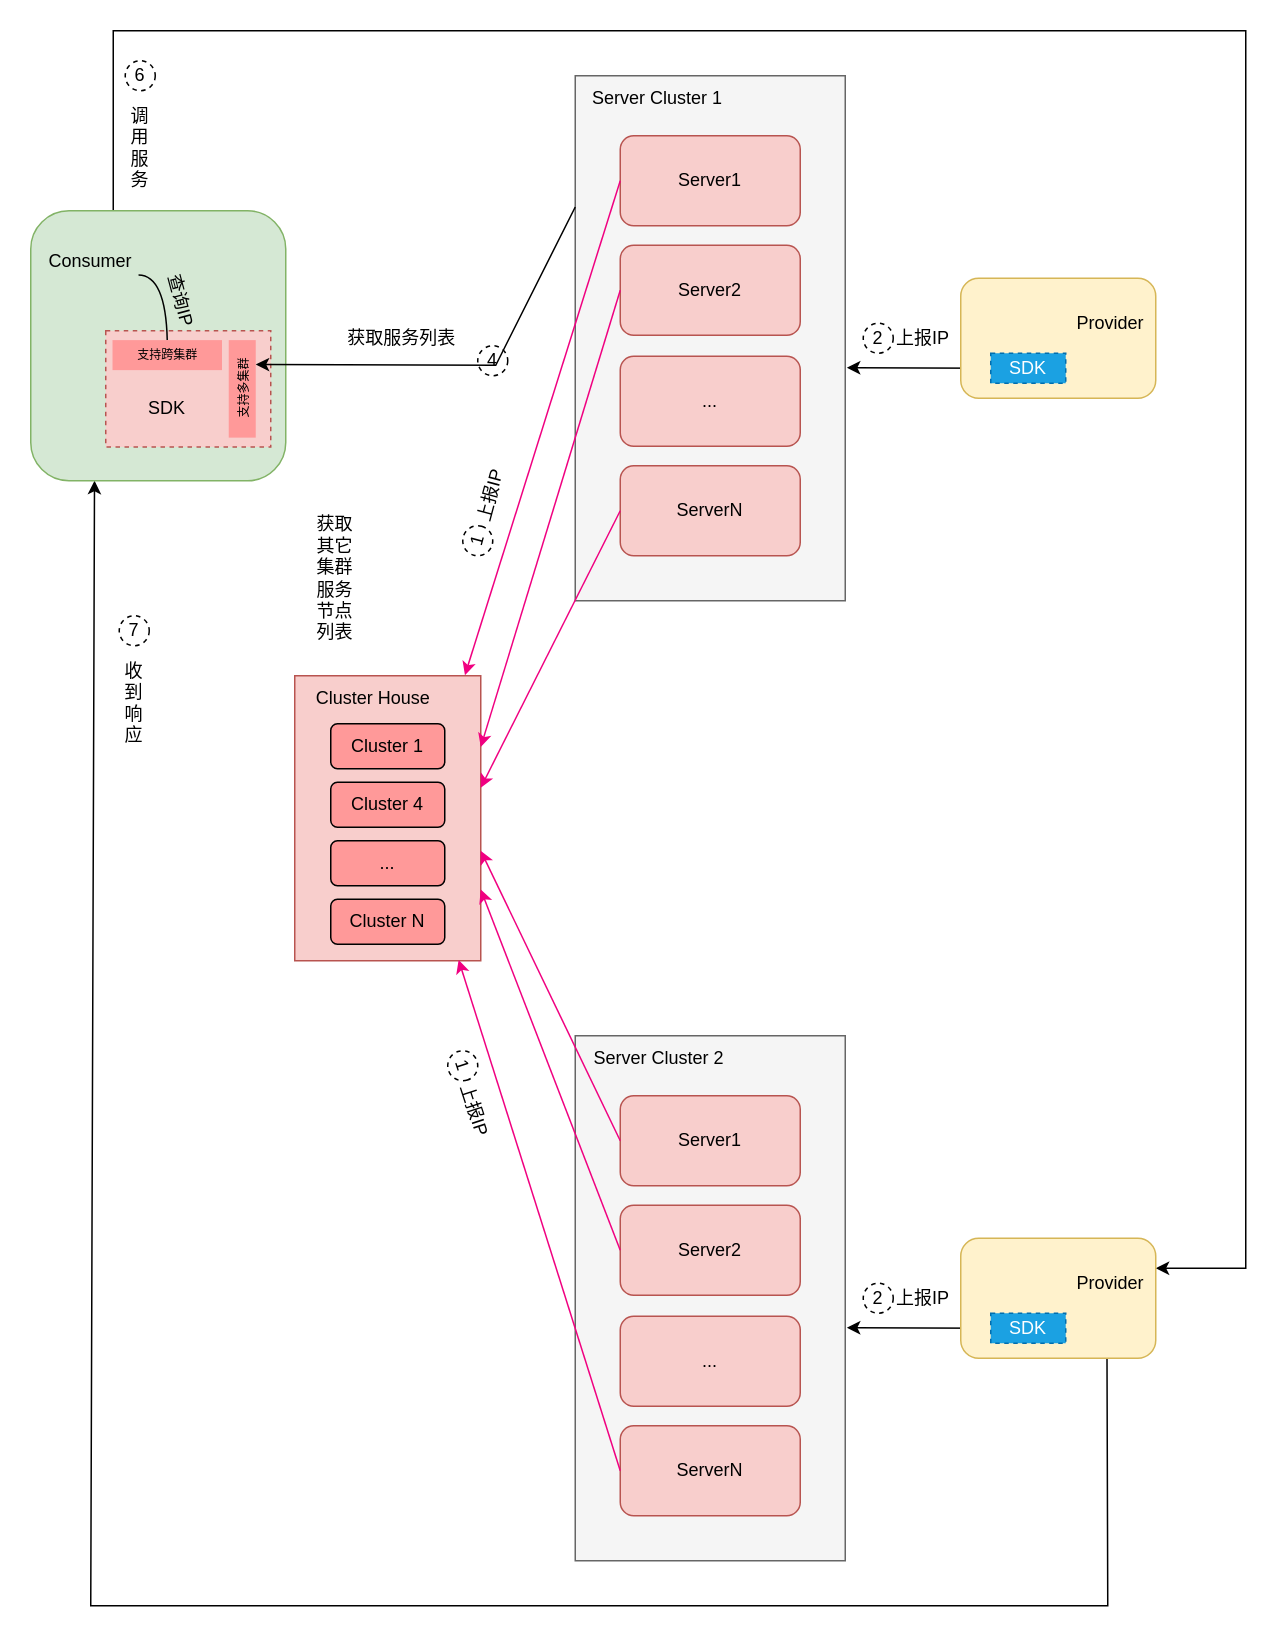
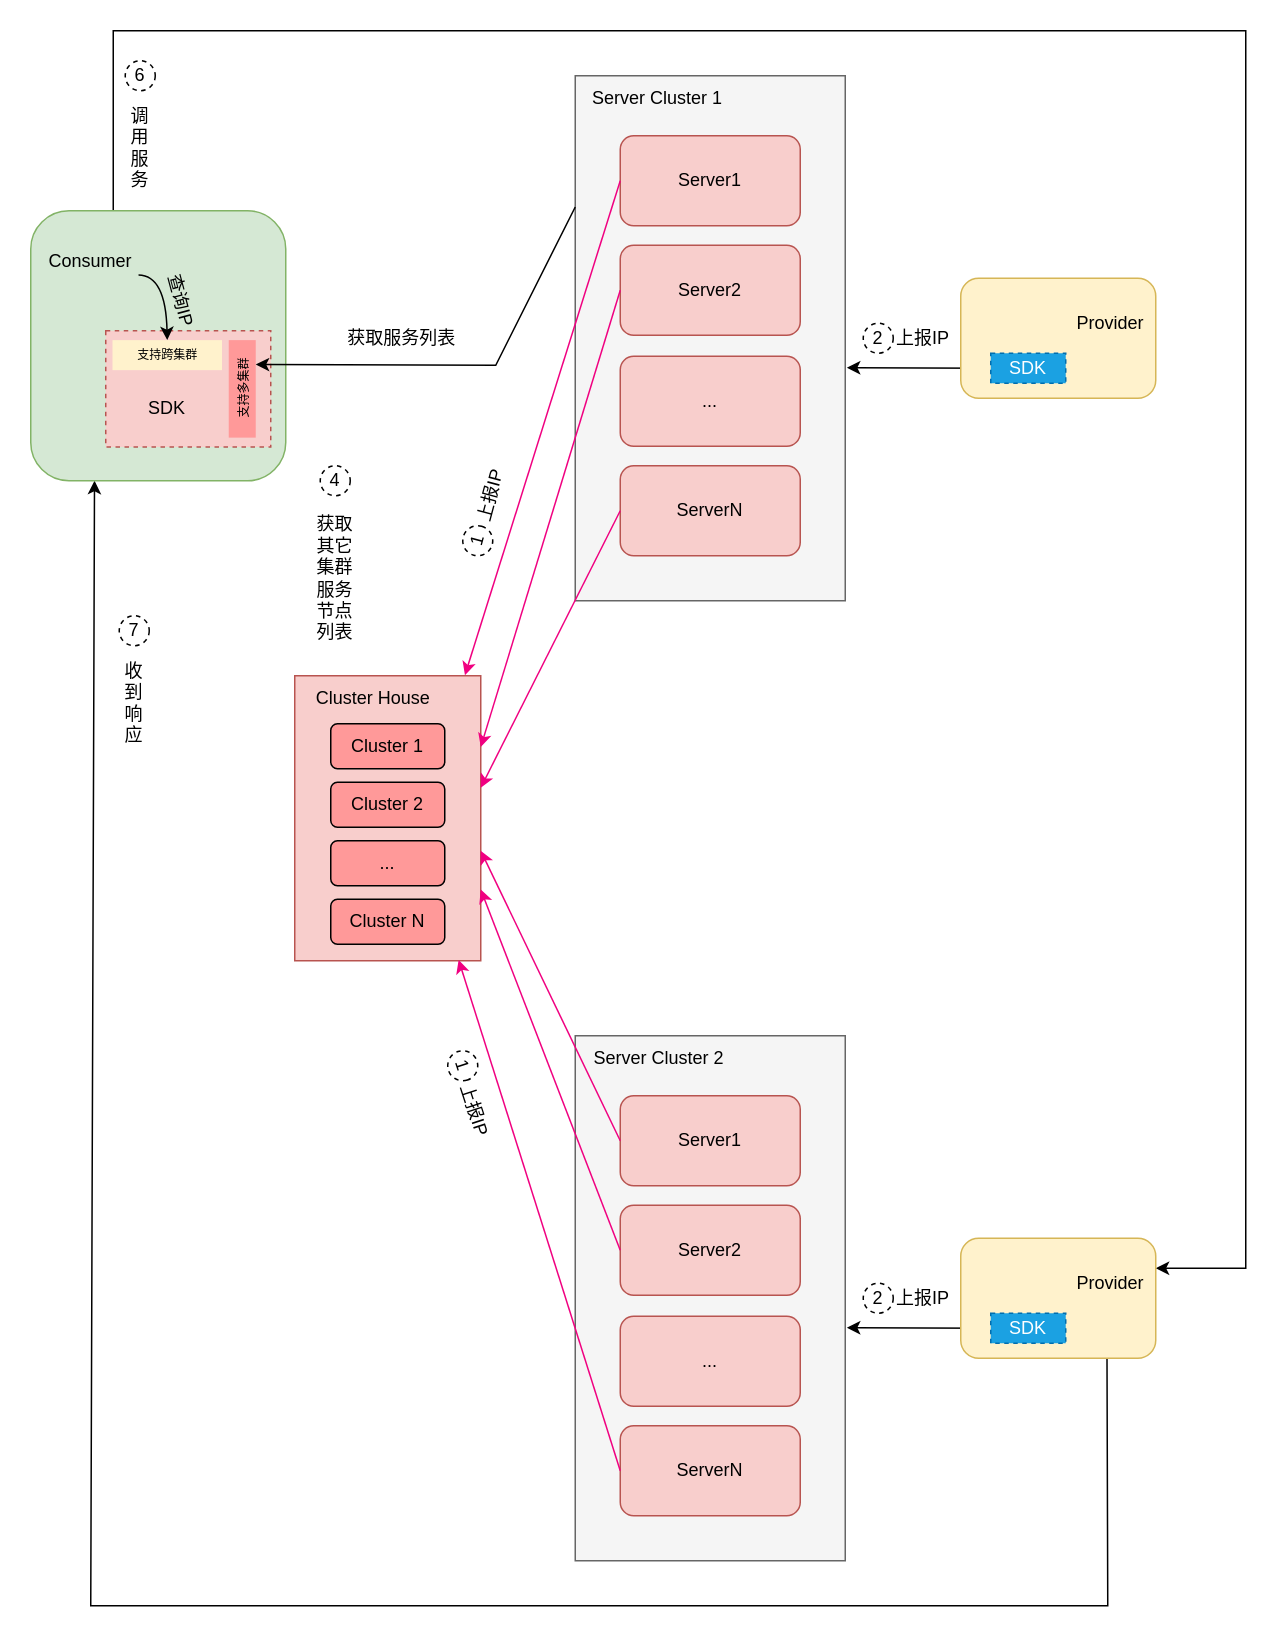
  <mxCell id="0" />
  <mxCell id="1" parent="0" />
  <mxCell id="2" value="" style="group" vertex="1" connectable="0" parent="1"><mxGeometry x="383" y="50" width="180" height="350" as="geometry" /></mxCell>
  <mxCell id="3" value="" style="rounded=0;whiteSpace=wrap;html=1;fillColor=#f5f5f5;strokeColor=#666666;fontColor=#333333;" vertex="1" parent="2"><mxGeometry width="180" height="350" as="geometry" /></mxCell>
  <mxCell id="4" value="Server1" style="rounded=1;whiteSpace=wrap;html=1;fillColor=#f8cecc;strokeColor=#b85450;" vertex="1" parent="2"><mxGeometry x="30" y="40" width="120" height="60" as="geometry" /></mxCell>
  <mxCell id="5" value="Server2" style="rounded=1;whiteSpace=wrap;html=1;fillColor=#f8cecc;strokeColor=#b85450;" vertex="1" parent="2"><mxGeometry x="30" y="113" width="120" height="60" as="geometry" /></mxCell>
  <mxCell id="6" value="ServerN" style="rounded=1;whiteSpace=wrap;html=1;fillColor=#f8cecc;strokeColor=#b85450;" vertex="1" parent="2"><mxGeometry x="30" y="260" width="120" height="60" as="geometry" /></mxCell>
  <mxCell id="7" value="..." style="rounded=1;whiteSpace=wrap;html=1;fillColor=#f8cecc;strokeColor=#b85450;" vertex="1" parent="2"><mxGeometry x="30" y="187" width="120" height="60" as="geometry" /></mxCell>
  <mxCell id="8" value="Server Cluster 1" style="text;html=1;strokeColor=none;fillColor=none;align=center;verticalAlign=middle;whiteSpace=wrap;rounded=0;" vertex="1" parent="2"><mxGeometry x="5" width="100" height="30" as="geometry" /></mxCell>
  <mxCell id="9" value="" style="endArrow=classic;html=1;rounded=0;exitX=0;exitY=0.5;exitDx=0;exitDy=0;entryX=1.006;entryY=0.556;entryDx=0;entryDy=0;entryPerimeter=0;" edge="1" parent="1" source="48" target="3"><mxGeometry width="50" height="50" relative="1" as="geometry"><mxPoint x="580" y="540" as="sourcePoint" /><mxPoint x="630" y="490" as="targetPoint" /></mxGeometry></mxCell>
  <mxCell id="10" value="上报IP" style="text;html=1;strokeColor=none;fillColor=none;align=center;verticalAlign=middle;whiteSpace=wrap;rounded=0;dashed=1;" vertex="1" parent="1"><mxGeometry x="585" y="210" width="60" height="30" as="geometry" /></mxCell>
  <mxCell id="11" value="获取其它集群服务节点列表" style="text;html=1;strokeColor=none;fillColor=none;align=center;verticalAlign=middle;whiteSpace=wrap;rounded=0;dashed=1;" vertex="1" parent="1"><mxGeometry x="206" y="370" width="34" height="30" as="geometry" /></mxCell>
  <mxCell id="12" value="2" style="ellipse;whiteSpace=wrap;html=1;aspect=fixed;dashed=1;fillColor=none;" vertex="1" parent="1"><mxGeometry x="575" y="215" width="20" height="20" as="geometry" /></mxCell>
  <mxCell id="13" value="" style="group" vertex="1" connectable="0" parent="1"><mxGeometry x="383" y="690" width="180" height="350" as="geometry" /></mxCell>
  <mxCell id="14" value="" style="rounded=0;whiteSpace=wrap;html=1;fillColor=#f5f5f5;strokeColor=#666666;fontColor=#333333;" vertex="1" parent="13"><mxGeometry width="180" height="350" as="geometry" /></mxCell>
  <mxCell id="15" value="Server1" style="rounded=1;whiteSpace=wrap;html=1;fillColor=#f8cecc;strokeColor=#b85450;" vertex="1" parent="13"><mxGeometry x="30" y="40" width="120" height="60" as="geometry" /></mxCell>
  <mxCell id="16" value="Server2" style="rounded=1;whiteSpace=wrap;html=1;fillColor=#f8cecc;strokeColor=#b85450;" vertex="1" parent="13"><mxGeometry x="30" y="113" width="120" height="60" as="geometry" /></mxCell>
  <mxCell id="17" value="ServerN" style="rounded=1;whiteSpace=wrap;html=1;fillColor=#f8cecc;strokeColor=#b85450;" vertex="1" parent="13"><mxGeometry x="30" y="260" width="120" height="60" as="geometry" /></mxCell>
  <mxCell id="18" value="..." style="rounded=1;whiteSpace=wrap;html=1;fillColor=#f8cecc;strokeColor=#b85450;" vertex="1" parent="13"><mxGeometry x="30" y="187" width="120" height="60" as="geometry" /></mxCell>
  <mxCell id="19" value="Server Cluster 2" style="text;html=1;strokeColor=none;fillColor=none;align=center;verticalAlign=middle;whiteSpace=wrap;rounded=0;" vertex="1" parent="13"><mxGeometry x="6" width="100" height="30" as="geometry" /></mxCell>
  <mxCell id="20" value="" style="endArrow=classic;html=1;rounded=0;exitX=0;exitY=0.5;exitDx=0;exitDy=0;entryX=1.006;entryY=0.556;entryDx=0;entryDy=0;entryPerimeter=0;" edge="1" parent="1" source="51" target="14"><mxGeometry width="50" height="50" relative="1" as="geometry"><mxPoint x="580" y="1180" as="sourcePoint" /><mxPoint x="630" y="1130" as="targetPoint" /></mxGeometry></mxCell>
  <mxCell id="21" value="" style="endArrow=classic;html=1;rounded=0;exitX=0.75;exitY=0;exitDx=0;exitDy=0;entryX=1;entryY=0.25;entryDx=0;entryDy=0;" edge="1" parent="1" source="54" target="49"><mxGeometry width="50" height="50" relative="1" as="geometry"><mxPoint x="130" y="1040" as="sourcePoint" /><mxPoint x="180" y="990" as="targetPoint" /><Array as="points"><mxPoint x="75" y="20" /><mxPoint x="830" y="20" /><mxPoint x="830" y="845" /></Array></mxGeometry></mxCell>
  <mxCell id="22" value="" style="endArrow=classic;html=1;rounded=0;exitX=0.75;exitY=1;exitDx=0;exitDy=0;entryX=0.25;entryY=1;entryDx=0;entryDy=0;" edge="1" parent="1" source="49" target="53"><mxGeometry width="50" height="50" relative="1" as="geometry"><mxPoint x="700" y="1090" as="sourcePoint" /><mxPoint x="750" y="1040" as="targetPoint" /><Array as="points"><mxPoint x="738" y="1070" /><mxPoint x="60" y="1070" /></Array></mxGeometry></mxCell>
  <mxCell id="23" value="上报IP" style="text;html=1;strokeColor=none;fillColor=none;align=center;verticalAlign=middle;whiteSpace=wrap;rounded=0;dashed=1;" vertex="1" parent="1"><mxGeometry x="585" y="850" width="60" height="30" as="geometry" /></mxCell>
  <mxCell id="24" value="2" style="ellipse;whiteSpace=wrap;html=1;aspect=fixed;dashed=1;fillColor=none;" vertex="1" parent="1"><mxGeometry x="575" y="855" width="20" height="20" as="geometry" /></mxCell>
  <mxCell id="25" value="收到响应" style="text;html=1;strokeColor=none;fillColor=none;align=center;verticalAlign=middle;whiteSpace=wrap;rounded=0;dashed=1;" vertex="1" parent="1"><mxGeometry x="83" y="440" width="12" height="55" as="geometry" /></mxCell>
  <mxCell id="26" value="7" style="ellipse;whiteSpace=wrap;html=1;aspect=fixed;dashed=1;fillColor=none;" vertex="1" parent="1"><mxGeometry x="79" y="410" width="20" height="20" as="geometry" /></mxCell>
  <mxCell id="27" value="" style="rounded=0;whiteSpace=wrap;html=1;fillColor=#f8cecc;strokeColor=#b85450;" vertex="1" parent="1"><mxGeometry x="196" y="450" width="124" height="190" as="geometry" /></mxCell>
  <mxCell id="28" value="Cluster House" style="text;html=1;strokeColor=none;fillColor=none;align=center;verticalAlign=middle;whiteSpace=wrap;rounded=0;" vertex="1" parent="1"><mxGeometry x="196" y="450" width="105" height="30" as="geometry" /></mxCell>
  <mxCell id="29" value="" style="endArrow=classic;html=1;rounded=0;exitX=0;exitY=0.5;exitDx=0;exitDy=0;entryX=0.915;entryY=-0.002;entryDx=0;entryDy=0;strokeColor=#F00080;entryPerimeter=0;" edge="1" parent="1" source="4" target="27"><mxGeometry width="50" height="50" relative="1" as="geometry"><mxPoint x="490" y="580" as="sourcePoint" /><mxPoint x="540" y="530" as="targetPoint" /></mxGeometry></mxCell>
  <mxCell id="30" value="" style="endArrow=classic;html=1;rounded=0;exitX=0;exitY=0.5;exitDx=0;exitDy=0;entryX=1;entryY=0.25;entryDx=0;entryDy=0;strokeColor=#F00080;" edge="1" parent="1" source="5" target="27"><mxGeometry width="50" height="50" relative="1" as="geometry"><mxPoint x="423" y="203" as="sourcePoint" /><mxPoint x="329.504" y="476.34" as="targetPoint" /></mxGeometry></mxCell>
  <mxCell id="31" value="" style="endArrow=classic;html=1;rounded=0;exitX=0;exitY=0.5;exitDx=0;exitDy=0;entryX=1;entryY=0.393;entryDx=0;entryDy=0;strokeColor=#F00080;entryPerimeter=0;" edge="1" parent="1" source="6" target="27"><mxGeometry width="50" height="50" relative="1" as="geometry"><mxPoint x="423" y="277" as="sourcePoint" /><mxPoint x="330" y="507.5" as="targetPoint" /></mxGeometry></mxCell>
  <mxCell id="32" value="" style="endArrow=classic;html=1;rounded=0;entryX=1;entryY=0.614;entryDx=0;entryDy=0;strokeColor=#F00080;exitX=0;exitY=0.5;exitDx=0;exitDy=0;entryPerimeter=0;" edge="1" parent="1" source="15" target="27"><mxGeometry width="50" height="50" relative="1" as="geometry"><mxPoint x="410" y="550" as="sourcePoint" /><mxPoint x="330" y="534.67" as="targetPoint" /></mxGeometry></mxCell>
  <mxCell id="33" value="" style="endArrow=classic;html=1;rounded=0;entryX=1;entryY=0.75;entryDx=0;entryDy=0;strokeColor=#F00080;exitX=0;exitY=0.5;exitDx=0;exitDy=0;" edge="1" parent="1" source="16" target="27"><mxGeometry width="50" height="50" relative="1" as="geometry"><mxPoint x="423" y="770" as="sourcePoint" /><mxPoint x="330" y="576.66" as="targetPoint" /></mxGeometry></mxCell>
  <mxCell id="34" value="" style="endArrow=classic;html=1;rounded=0;entryX=0.881;entryY=0.997;entryDx=0;entryDy=0;strokeColor=#F00080;entryPerimeter=0;exitX=0;exitY=0.5;exitDx=0;exitDy=0;" edge="1" parent="1" source="17" target="27"><mxGeometry width="50" height="50" relative="1" as="geometry"><mxPoint x="360" y="930" as="sourcePoint" /><mxPoint x="330" y="602.5" as="targetPoint" /></mxGeometry></mxCell>
  <mxCell id="35" value="" style="group;rotation=-75;" vertex="1" connectable="0" parent="1"><mxGeometry x="290" y="320" width="70" height="30" as="geometry" /></mxCell>
  <mxCell id="36" value="上报IP" style="text;html=1;strokeColor=none;fillColor=none;align=center;verticalAlign=middle;whiteSpace=wrap;rounded=0;dashed=1;rotation=-75;" vertex="1" parent="35"><mxGeometry x="7" y="-5" width="60" height="30" as="geometry" /></mxCell>
  <mxCell id="37" value="1" style="ellipse;whiteSpace=wrap;html=1;aspect=fixed;dashed=1;fillColor=none;rotation=-75;" vertex="1" parent="35"><mxGeometry x="18" y="30" width="20" height="20" as="geometry" /></mxCell>
  <mxCell id="38" value="" style="group;rotation=71.9;" vertex="1" connectable="0" parent="1"><mxGeometry x="280" y="720" width="70" height="30" as="geometry" /></mxCell>
  <mxCell id="39" value="上报IP" style="text;html=1;strokeColor=none;fillColor=none;align=center;verticalAlign=middle;whiteSpace=wrap;rounded=0;dashed=1;rotation=71.9;" vertex="1" parent="38"><mxGeometry x="6" y="5" width="60" height="30" as="geometry" /></mxCell>
  <mxCell id="40" value="1" style="ellipse;whiteSpace=wrap;html=1;aspect=fixed;dashed=1;fillColor=none;rotation=71.9;" vertex="1" parent="38"><mxGeometry x="18" y="-20" width="20" height="20" as="geometry" /></mxCell>
  <mxCell id="41" value="Cluster 1" style="rounded=1;whiteSpace=wrap;html=1;fillColor=#FF9999;" vertex="1" parent="1"><mxGeometry x="220" y="482" width="76" height="30" as="geometry" /></mxCell>
- <mxCell id="42" value="Cluster 4" style="rounded=1;whiteSpace=wrap;html=1;fillColor=#FF9999;" vertex="1" parent="1"><mxGeometry x="220" y="521" width="76" height="30" as="geometry" /></mxCell>
+ <mxCell id="42" value="Cluster 2" style="rounded=1;whiteSpace=wrap;html=1;fillColor=#FF9999;" vertex="1" parent="1"><mxGeometry x="220" y="521" width="76" height="30" as="geometry" /></mxCell>
  <mxCell id="43" value="..." style="rounded=1;whiteSpace=wrap;html=1;fillColor=#FF9999;" vertex="1" parent="1"><mxGeometry x="220" y="560" width="76" height="30" as="geometry" /></mxCell>
  <mxCell id="44" value="Cluster N" style="rounded=1;whiteSpace=wrap;html=1;fillColor=#FF9999;" vertex="1" parent="1"><mxGeometry x="220" y="599" width="76" height="30" as="geometry" /></mxCell>
- <mxCell id="45" value="4" style="ellipse;whiteSpace=wrap;html=1;aspect=fixed;dashed=1;fillColor=none;" vertex="1" parent="1"><mxGeometry x="318" y="230" width="20" height="20" as="geometry" /></mxCell>
+ <mxCell id="45" value="4" style="ellipse;whiteSpace=wrap;html=1;aspect=fixed;dashed=1;fillColor=none;" vertex="1" parent="1"><mxGeometry x="213" y="310" width="20" height="20" as="geometry" /></mxCell>
  <mxCell id="46" value="" style="rounded=1;whiteSpace=wrap;html=1;fillColor=#fff2cc;strokeColor=#d6b656;" vertex="1" parent="1"><mxGeometry x="640" y="185" width="130" height="80" as="geometry" /></mxCell>
  <mxCell id="47" value="Provider" style="text;html=1;strokeColor=none;fillColor=none;align=center;verticalAlign=middle;whiteSpace=wrap;rounded=0;" vertex="1" parent="1"><mxGeometry x="710" y="199.5" width="60" height="30" as="geometry" /></mxCell>
  <mxCell id="48" value="SDK" style="rounded=0;whiteSpace=wrap;html=1;fillColor=#1ba1e2;strokeColor=#006EAF;fontColor=#ffffff;dashed=1;" vertex="1" parent="1"><mxGeometry x="660" y="235" width="50" height="20" as="geometry" /></mxCell>
  <mxCell id="49" value="" style="rounded=1;whiteSpace=wrap;html=1;fillColor=#fff2cc;strokeColor=#d6b656;" vertex="1" parent="1"><mxGeometry x="640" y="825" width="130" height="80" as="geometry" /></mxCell>
  <mxCell id="50" value="Provider" style="text;html=1;strokeColor=none;fillColor=none;align=center;verticalAlign=middle;whiteSpace=wrap;rounded=0;" vertex="1" parent="1"><mxGeometry x="710" y="840" width="60" height="30" as="geometry" /></mxCell>
  <mxCell id="51" value="SDK" style="rounded=0;whiteSpace=wrap;html=1;fillColor=#1ba1e2;strokeColor=#006EAF;fontColor=#ffffff;dashed=1;" vertex="1" parent="1"><mxGeometry x="660" y="875" width="50" height="20" as="geometry" /></mxCell>
  <mxCell id="52" value="" style="group" vertex="1" connectable="0" parent="1"><mxGeometry x="20" y="140" width="170" height="180" as="geometry" /></mxCell>
  <mxCell id="53" value="" style="rounded=1;whiteSpace=wrap;html=1;fillColor=#d5e8d4;strokeColor=#82b366;" vertex="1" parent="52"><mxGeometry width="170" height="180" as="geometry" /></mxCell>
  <mxCell id="54" value="Consumer" style="text;html=1;strokeColor=none;fillColor=none;align=center;verticalAlign=middle;whiteSpace=wrap;rounded=0;" vertex="1" parent="52"><mxGeometry x="10" width="60" height="67.5" as="geometry" /></mxCell>
  <mxCell id="55" value="" style="rounded=0;whiteSpace=wrap;html=1;fillColor=#f8cecc;strokeColor=#b85450;dashed=1;" vertex="1" parent="52"><mxGeometry x="50" y="80" width="110" height="77.5" as="geometry" /></mxCell>
- <mxCell id="56" value="" style="curved=1;endArrow=none;html=1;rounded=0;exitX=1.031;exitY=0.634;exitDx=0;exitDy=0;entryX=0.5;entryY=0;entryDx=0;entryDy=0;exitPerimeter=0;" edge="1" parent="52" source="54" target="60"><mxGeometry width="50" height="50" as="geometry"><mxPoint x="140" y="528.75" as="sourcePoint" /><mxPoint x="190" y="416.25" as="targetPoint" /><Array as="points"><mxPoint x="90" y="43" /></Array></mxGeometry></mxCell>
+ <mxCell id="56" value="" style="curved=1;endArrow=classic;html=1;rounded=0;exitX=1.031;exitY=0.634;exitDx=0;exitDy=0;entryX=0.5;entryY=0;entryDx=0;entryDy=0;exitPerimeter=0;" edge="1" parent="52" source="54" target="60"><mxGeometry width="50" height="50" as="geometry"><mxPoint x="140" y="528.75" as="sourcePoint" /><mxPoint x="190" y="416.25" as="targetPoint" /><Array as="points"><mxPoint x="90" y="43" /></Array></mxGeometry></mxCell>
  <mxCell id="57" value="查询IP" style="text;html=1;strokeColor=none;fillColor=none;align=center;verticalAlign=middle;whiteSpace=wrap;rounded=0;dashed=1;rotation=75;" vertex="1" parent="52"><mxGeometry x="70" y="45.5" width="60" height="29.5" as="geometry" /></mxCell>
  <mxCell id="58" value="&lt;font style=&quot;font-size: 8px&quot;&gt;支持多集群&lt;/font&gt;" style="rounded=0;whiteSpace=wrap;html=1;fillColor=#FF9999;strokeColor=none;horizontal=0;align=center;verticalAlign=bottom;" vertex="1" parent="52"><mxGeometry x="132" y="86.25" width="18" height="65" as="geometry" /></mxCell>
  <mxCell id="59" style="edgeStyle=none;rounded=0;orthogonalLoop=1;jettySize=auto;html=1;entryX=0;entryY=0.5;entryDx=0;entryDy=0;strokeColor=#F00080;" edge="1" parent="52" source="58" target="58"><mxGeometry relative="1" as="geometry" /></mxCell>
- <mxCell id="60" value="支持跨集群" style="rounded=0;whiteSpace=wrap;html=1;fillColor=#FF9999;strokeColor=none;rotation=0;horizontal=1;fontSize=8;" vertex="1" parent="52"><mxGeometry x="54.5" y="86.25" width="73" height="20" as="geometry" /></mxCell>
+ <mxCell id="60" value="支持跨集群" style="rounded=0;whiteSpace=wrap;html=1;fillColor=#fff2cc;strokeColor=none;rotation=0;horizontal=1;fontSize=8;" vertex="1" parent="52"><mxGeometry x="54.5" y="86.25" width="73" height="20" as="geometry" /></mxCell>
  <mxCell id="61" value="&lt;font style=&quot;font-size: 12px&quot;&gt;SDK&lt;/font&gt;" style="text;html=1;strokeColor=none;fillColor=none;align=center;verticalAlign=middle;whiteSpace=wrap;rounded=0;fontSize=8;" vertex="1" parent="52"><mxGeometry x="61" y="117" width="60" height="30" as="geometry" /></mxCell>
  <mxCell id="62" value="调用服务" style="text;html=1;strokeColor=none;fillColor=none;align=center;verticalAlign=middle;whiteSpace=wrap;rounded=0;dashed=1;" vertex="1" parent="1"><mxGeometry x="87" y="70" width="12" height="55" as="geometry" /></mxCell>
  <mxCell id="63" value="6" style="ellipse;whiteSpace=wrap;html=1;aspect=fixed;dashed=1;fillColor=none;" vertex="1" parent="1"><mxGeometry x="83" y="40" width="20" height="20" as="geometry" /></mxCell>
  <mxCell id="64" value="" style="endArrow=classic;html=1;rounded=0;exitX=0;exitY=0.25;exitDx=0;exitDy=0;entryX=1;entryY=0.25;entryDx=0;entryDy=0;" edge="1" parent="1" source="3" target="58"><mxGeometry width="50" height="50" relative="1" as="geometry"><mxPoint x="670" y="255" as="sourcePoint" /><mxPoint x="574.08" y="254.6" as="targetPoint" /><Array as="points"><mxPoint x="330" y="243" /></Array></mxGeometry></mxCell>
  <mxCell id="65" value="获取服务列表" style="text;html=1;strokeColor=none;fillColor=none;align=center;verticalAlign=middle;whiteSpace=wrap;rounded=0;dashed=1;" vertex="1" parent="1"><mxGeometry x="226" y="210" width="83" height="30" as="geometry" /></mxCell>
